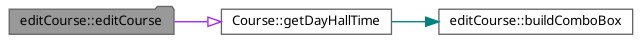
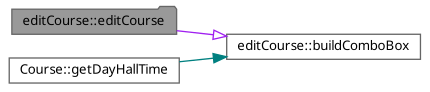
  digraph {
    fontname="Noto Sans"
    rankdir=LR
    node [color=grey40 fillcolor=white fontname="Noto Sans" fontsize=10 shape=box style=filled]
    edge [fontname="Noto Sans" fontsize=10 labelfontname=Helvetica labelfontsize=10 style=solid]
    n1 [color=gray40 fillcolor=grey60 fontcolor=black height=0.2 label="editCourse::editCourse" shape=folder width=0.4]
    n2 [height=0.2 label="editCourse::buildComboBox" width=0.4]
    n3 [height=0.2 label="Course::getDayHallTime" width=0.4]
-   n1 -> n3 [arrowhead=onormal color=purple]
+   n1 -> n2 [arrowhead=onormal color=purple]
    n3 -> n2 [arrowhead=normal color=teal]
  }
